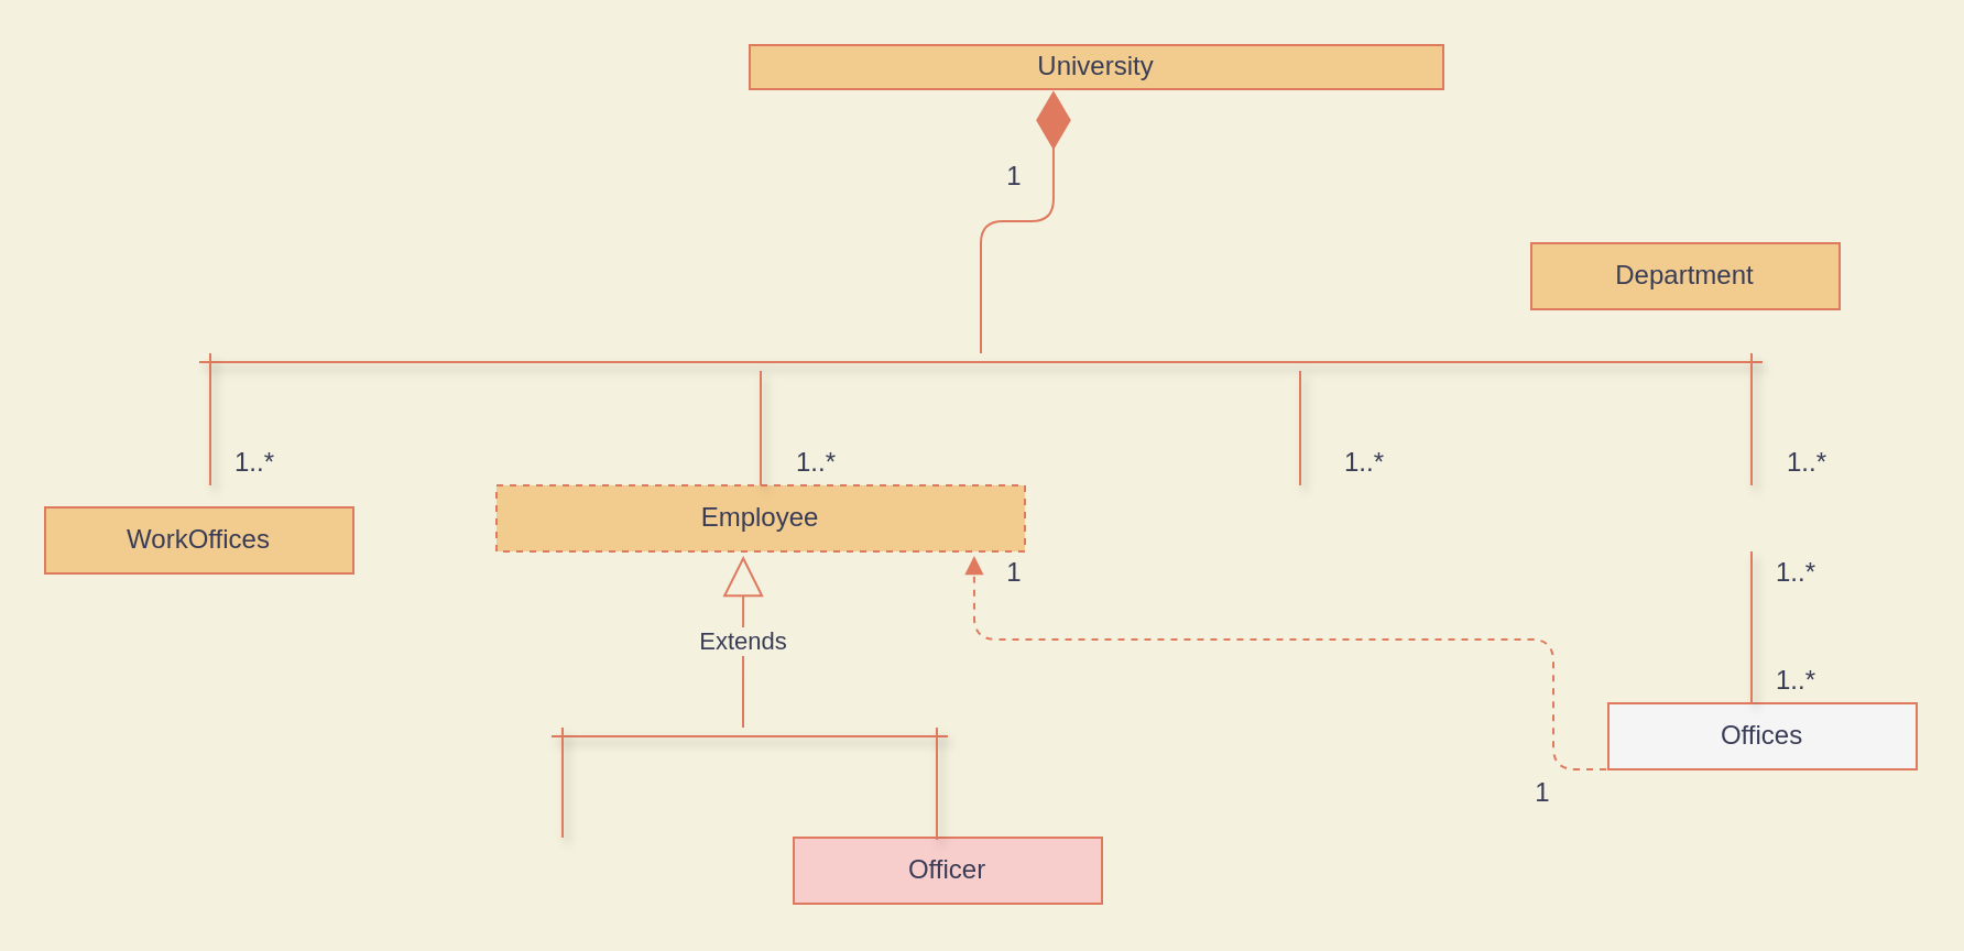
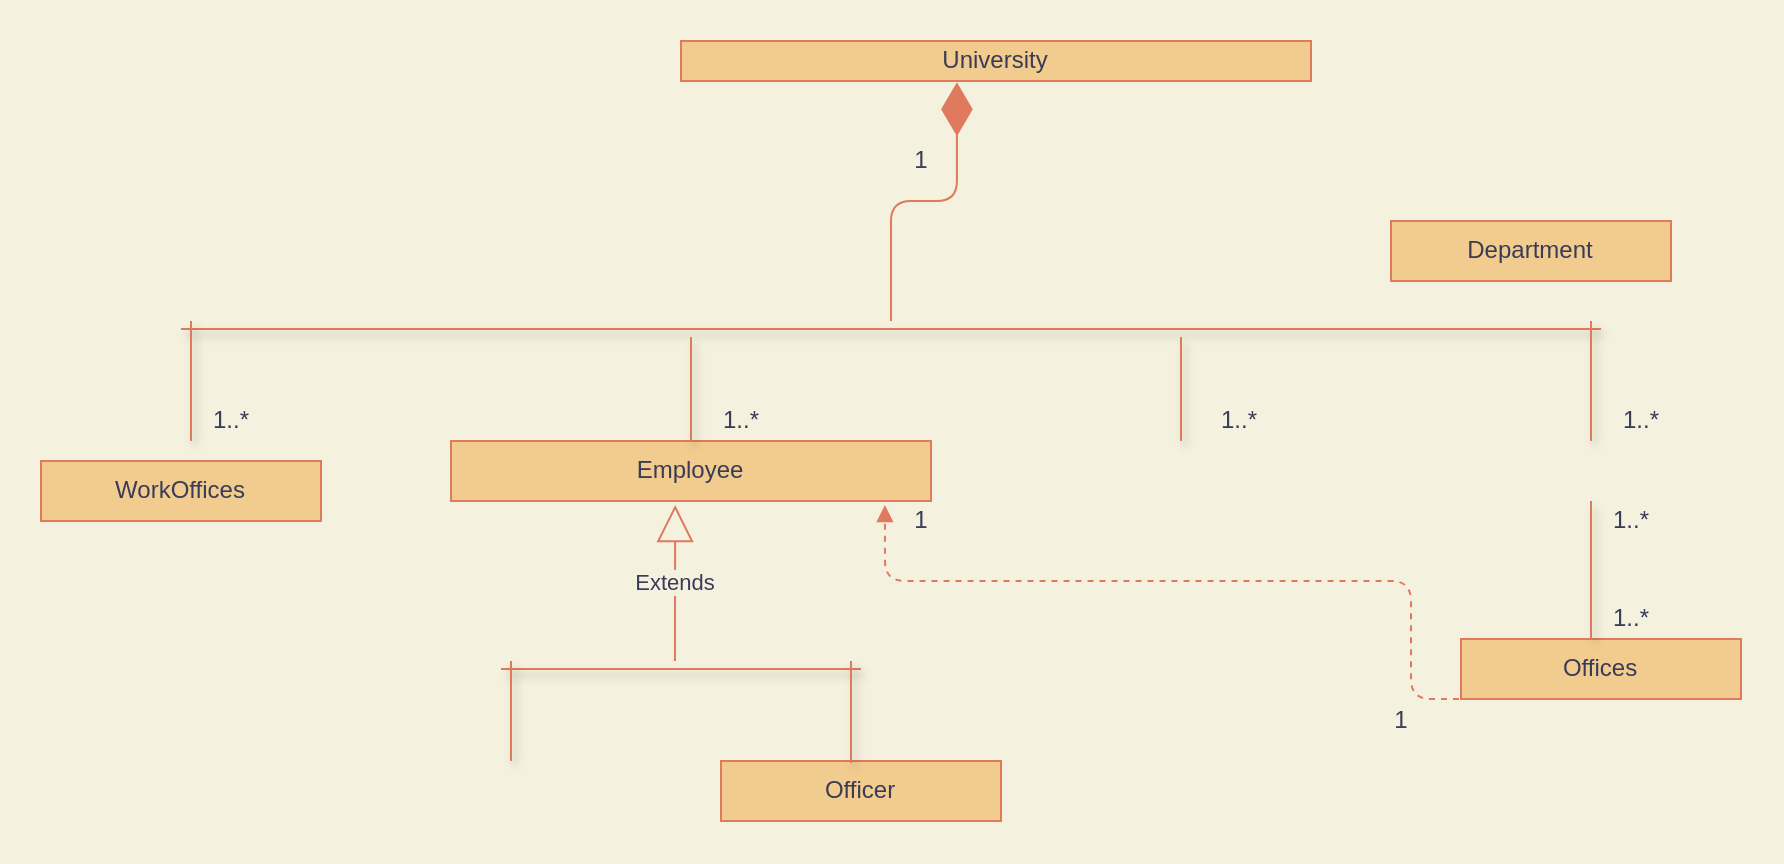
  <mxCell id="0" />
  <mxCell id="1" parent="0" />
  <mxCell id="2" value="WorkOffices" style="rounded=0;whiteSpace=wrap;html=1;fillColor=#F2CC8F;strokeColor=#E07A5F;fontColor=#393C56;" vertex="1" parent="1"><mxGeometry x="20" y="230" width="140" height="30" as="geometry" /></mxCell>
  <mxCell id="3" value="Department" style="rounded=0;whiteSpace=wrap;html=1;fillColor=#F2CC8F;strokeColor=#E07A5F;fontColor=#393C56;" vertex="1" parent="1"><mxGeometry x="695" y="110" width="140" height="30" as="geometry" /></mxCell>
- <mxCell id="4" value="Offices" style="rounded=0;whiteSpace=wrap;html=1;fillColor=#f5f5f5;strokeColor=#E07A5F;fontColor=#393C56;" vertex="1" parent="1"><mxGeometry x="730" y="319" width="140" height="30" as="geometry" /></mxCell>
+ <mxCell id="4" value="Offices" style="rounded=0;whiteSpace=wrap;html=1;fillColor=#F2CC8F;strokeColor=#E07A5F;fontColor=#393C56;" vertex="1" parent="1"><mxGeometry x="730" y="319" width="140" height="30" as="geometry" /></mxCell>
  <mxCell id="5" value="University" style="rounded=0;whiteSpace=wrap;html=1;fillColor=#F2CC8F;strokeColor=#E07A5F;fontColor=#393C56;" vertex="1" parent="1"><mxGeometry x="340" y="20" width="315" height="20" as="geometry" /></mxCell>
- <mxCell id="6" value="Employee" style="rounded=0;whiteSpace=wrap;html=1;fillColor=#F2CC8F;strokeColor=#E07A5F;fontColor=#393C56;dashed=1;" vertex="1" parent="1"><mxGeometry x="225" y="220" width="240" height="30" as="geometry" /></mxCell>
- <mxCell id="7" value="Officer" style="rounded=0;whiteSpace=wrap;html=1;fillColor=#f8cecc;strokeColor=#E07A5F;fontColor=#393C56;" vertex="1" parent="1"><mxGeometry x="360" y="380" width="140" height="30" as="geometry" /></mxCell>
+ <mxCell id="6" value="Employee" style="rounded=0;whiteSpace=wrap;html=1;fillColor=#F2CC8F;strokeColor=#E07A5F;fontColor=#393C56;" vertex="1" parent="1"><mxGeometry x="225" y="220" width="240" height="30" as="geometry" /></mxCell>
+ <mxCell id="7" value="Officer" style="rounded=0;whiteSpace=wrap;html=1;fillColor=#F2CC8F;strokeColor=#E07A5F;fontColor=#393C56;" vertex="1" parent="1"><mxGeometry x="360" y="380" width="140" height="30" as="geometry" /></mxCell>
  <mxCell id="8" style="edgeStyle=none;rounded=1;sketch=0;orthogonalLoop=1;jettySize=auto;html=1;exitX=0.25;exitY=0;exitDx=0;exitDy=0;startArrow=classic;startFill=1;strokeWidth=1;strokeColor=#E07A5F;fontColor=#393C56;labelBackgroundColor=#F4F1DE;" edge="1" parent="1" source="3" target="3"><mxGeometry relative="1" as="geometry" /></mxCell>
  <mxCell id="9" style="edgeStyle=none;rounded=1;sketch=0;orthogonalLoop=1;jettySize=auto;html=1;exitX=0;exitY=0.75;exitDx=0;exitDy=0;startArrow=classic;startFill=1;strokeWidth=1;strokeColor=#E07A5F;fontColor=#393C56;labelBackgroundColor=#F4F1DE;" edge="1" parent="1"><mxGeometry relative="1" as="geometry"><mxPoint x="460" y="405" as="sourcePoint" /><mxPoint x="460" y="405" as="targetPoint" /></mxGeometry></mxCell>
  <mxCell id="10" value="&lt;br&gt;" style="endArrow=block;endFill=1;html=1;edgeStyle=orthogonalEdgeStyle;align=left;verticalAlign=top;rounded=1;sketch=0;strokeWidth=1;exitX=0.25;exitY=1;exitDx=0;exitDy=0;entryX=0.904;entryY=1.067;entryDx=0;entryDy=0;entryPerimeter=0;strokeColor=#E07A5F;fontColor=#393C56;labelBackgroundColor=#F4F1DE;dashed=1;" edge="1" parent="1" source="4" target="6"><mxGeometry x="-1" relative="1" as="geometry"><mxPoint x="490" y="490" as="sourcePoint" /><mxPoint x="450" y="405" as="targetPoint" /><Array as="points"><mxPoint x="705" y="290" /><mxPoint x="442" y="290" /></Array></mxGeometry></mxCell>
  <mxCell id="11" value="" style="line;strokeWidth=1;fillColor=none;align=left;verticalAlign=middle;spacingTop=-1;spacingLeft=3;spacingRight=3;rotatable=0;labelPosition=right;points=[];portConstraint=eastwest;rounded=0;shadow=1;sketch=0;strokeColor=#E07A5F;fontColor=#393C56;labelBackgroundColor=#F4F1DE;" vertex="1" parent="1"><mxGeometry x="90" y="160" width="710" height="8" as="geometry" /></mxCell>
  <mxCell id="12" value="" style="line;strokeWidth=1;direction=south;html=1;rounded=0;shadow=1;sketch=0;fillColor=#F2CC8F;strokeColor=#E07A5F;fontColor=#393C56;labelBackgroundColor=#F4F1DE;" vertex="1" parent="1"><mxGeometry x="90" y="160" width="10" height="60" as="geometry" /></mxCell>
  <mxCell id="13" value="" style="edgeStyle=elbowEdgeStyle;rounded=1;sketch=0;orthogonalLoop=1;jettySize=auto;elbow=vertical;html=1;startArrow=classic;startFill=1;strokeWidth=1;strokeColor=#E07A5F;fontColor=#393C56;labelBackgroundColor=#F4F1DE;" edge="1" parent="1" source="14" target="11"><mxGeometry relative="1" as="geometry" /></mxCell>
  <mxCell id="14" value="" style="line;strokeWidth=1;direction=south;html=1;rounded=0;shadow=1;sketch=0;fillColor=#F2CC8F;strokeColor=#E07A5F;fontColor=#393C56;labelBackgroundColor=#F4F1DE;" vertex="1" parent="1"><mxGeometry x="340" y="168" width="10" height="52" as="geometry" /></mxCell>
  <mxCell id="15" value="" style="line;strokeWidth=1;direction=south;html=1;rounded=0;shadow=1;sketch=0;fillColor=#F2CC8F;strokeColor=#E07A5F;fontColor=#393C56;labelBackgroundColor=#F4F1DE;" vertex="1" parent="1"><mxGeometry x="585" y="168" width="10" height="52" as="geometry" /></mxCell>
  <mxCell id="16" value="" style="line;strokeWidth=1;direction=south;html=1;rounded=0;shadow=1;sketch=0;fillColor=#F2CC8F;strokeColor=#E07A5F;fontColor=#393C56;labelBackgroundColor=#F4F1DE;" vertex="1" parent="1"><mxGeometry x="790" y="160" width="10" height="60" as="geometry" /></mxCell>
  <mxCell id="17" value="" style="line;strokeWidth=1;fillColor=none;align=left;verticalAlign=middle;spacingTop=-1;spacingLeft=3;spacingRight=3;rotatable=0;labelPosition=right;points=[];portConstraint=eastwest;rounded=0;shadow=1;sketch=0;strokeColor=#E07A5F;fontColor=#393C56;labelBackgroundColor=#F4F1DE;" vertex="1" parent="1"><mxGeometry x="250" y="330" width="180" height="8" as="geometry" /></mxCell>
  <mxCell id="18" value="" style="line;strokeWidth=1;direction=south;html=1;rounded=0;shadow=1;sketch=0;fillColor=#F2CC8F;strokeColor=#E07A5F;fontColor=#393C56;labelBackgroundColor=#F4F1DE;" vertex="1" parent="1"><mxGeometry x="250" y="330" width="10" height="50" as="geometry" /></mxCell>
  <mxCell id="19" value="" style="line;strokeWidth=1;direction=south;html=1;rounded=0;shadow=1;sketch=0;fillColor=#F2CC8F;strokeColor=#E07A5F;fontColor=#393C56;labelBackgroundColor=#F4F1DE;" vertex="1" parent="1"><mxGeometry x="420" y="330" width="10" height="51" as="geometry" /></mxCell>
  <mxCell id="20" value="Extends" style="endArrow=block;endSize=16;endFill=0;html=1;rounded=1;sketch=0;strokeWidth=1;edgeStyle=elbowEdgeStyle;elbow=vertical;entryX=0.467;entryY=1.067;entryDx=0;entryDy=0;entryPerimeter=0;strokeColor=#E07A5F;fontColor=#393C56;labelBackgroundColor=#F4F1DE;" edge="1" parent="1" source="17" target="6"><mxGeometry width="160" relative="1" as="geometry"><mxPoint x="260" y="300" as="sourcePoint" /><mxPoint x="420" y="300" as="targetPoint" /><Array as="points"><mxPoint x="337" y="320" /></Array></mxGeometry></mxCell>
  <mxCell id="21" value="" style="line;strokeWidth=1;direction=south;html=1;rounded=0;shadow=1;sketch=0;fillColor=#F2CC8F;strokeColor=#E07A5F;fontColor=#393C56;labelBackgroundColor=#F4F1DE;" vertex="1" parent="1"><mxGeometry x="790" y="250" width="10" height="69" as="geometry" /></mxCell>
  <mxCell id="22" value="1" style="text;html=1;align=center;verticalAlign=middle;resizable=0;points=[];autosize=1;strokeColor=none;fillColor=none;fontColor=#393C56;" vertex="1" parent="1"><mxGeometry x="450" y="70" width="20" height="20" as="geometry" /></mxCell>
  <mxCell id="23" value="1..*" style="text;html=1;align=center;verticalAlign=middle;resizable=0;points=[];autosize=1;strokeColor=none;fillColor=none;fontColor=#393C56;" vertex="1" parent="1"><mxGeometry x="100" y="200" width="30" height="20" as="geometry" /></mxCell>
  <mxCell id="24" value="1..*" style="text;html=1;align=center;verticalAlign=middle;resizable=0;points=[];autosize=1;strokeColor=none;fillColor=none;fontColor=#393C56;" vertex="1" parent="1"><mxGeometry x="355" y="200" width="30" height="20" as="geometry" /></mxCell>
  <mxCell id="25" value="1..*" style="text;html=1;align=center;verticalAlign=middle;resizable=0;points=[];autosize=1;strokeColor=none;fillColor=none;fontColor=#393C56;" vertex="1" parent="1"><mxGeometry x="604" y="200" width="30" height="20" as="geometry" /></mxCell>
  <mxCell id="26" value="1..*" style="text;html=1;align=center;verticalAlign=middle;resizable=0;points=[];autosize=1;strokeColor=none;fillColor=none;fontColor=#393C56;" vertex="1" parent="1"><mxGeometry x="805" y="200" width="30" height="20" as="geometry" /></mxCell>
  <mxCell id="27" value="1..*" style="text;html=1;align=center;verticalAlign=middle;resizable=0;points=[];autosize=1;strokeColor=none;fillColor=none;fontColor=#393C56;" vertex="1" parent="1"><mxGeometry x="800" y="250" width="30" height="20" as="geometry" /></mxCell>
  <mxCell id="28" value="1..*" style="text;html=1;align=center;verticalAlign=middle;resizable=0;points=[];autosize=1;strokeColor=none;fillColor=none;fontColor=#393C56;" vertex="1" parent="1"><mxGeometry x="800" y="299" width="30" height="20" as="geometry" /></mxCell>
  <mxCell id="29" value="" style="endArrow=diamondThin;endFill=1;endSize=24;html=1;rounded=1;sketch=0;strokeWidth=1;edgeStyle=elbowEdgeStyle;elbow=vertical;entryX=0.438;entryY=1.033;entryDx=0;entryDy=0;entryPerimeter=0;strokeColor=#E07A5F;fontColor=#393C56;labelBackgroundColor=#F4F1DE;" edge="1" parent="1" source="11" target="5"><mxGeometry width="160" relative="1" as="geometry"><mxPoint x="370" y="100" as="sourcePoint" /><mxPoint x="530" y="100" as="targetPoint" /></mxGeometry></mxCell>
  <mxCell id="30" value="1" style="text;html=1;align=center;verticalAlign=middle;resizable=0;points=[];autosize=1;strokeColor=none;fillColor=none;fontColor=#393C56;" vertex="1" parent="1"><mxGeometry x="690" y="350" width="20" height="20" as="geometry" /></mxCell>
  <mxCell id="31" value="1" style="text;html=1;align=center;verticalAlign=middle;resizable=0;points=[];autosize=1;strokeColor=none;fillColor=none;fontColor=#393C56;" vertex="1" parent="1"><mxGeometry x="450" y="250" width="20" height="20" as="geometry" /></mxCell>
